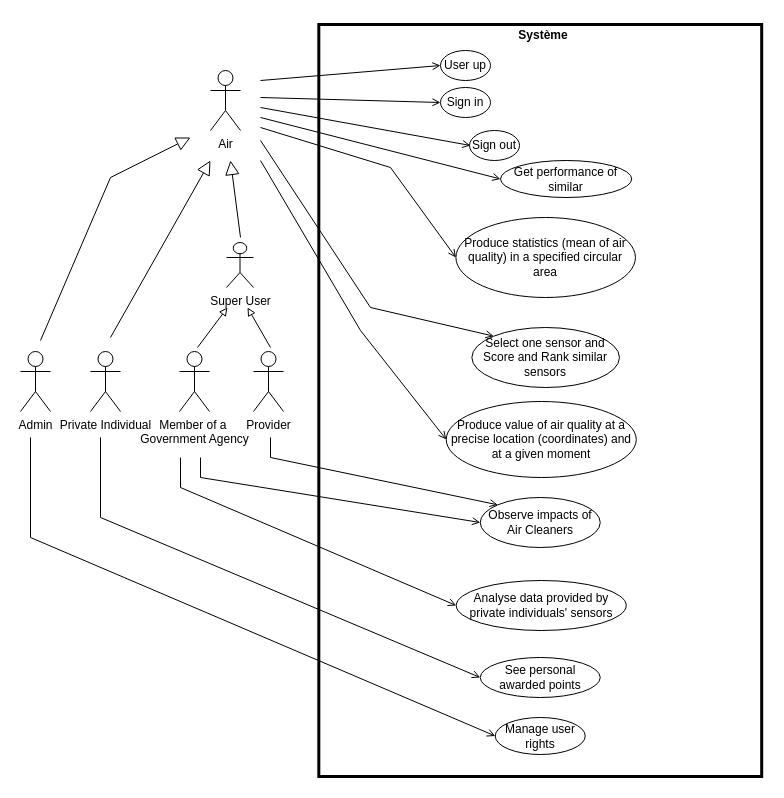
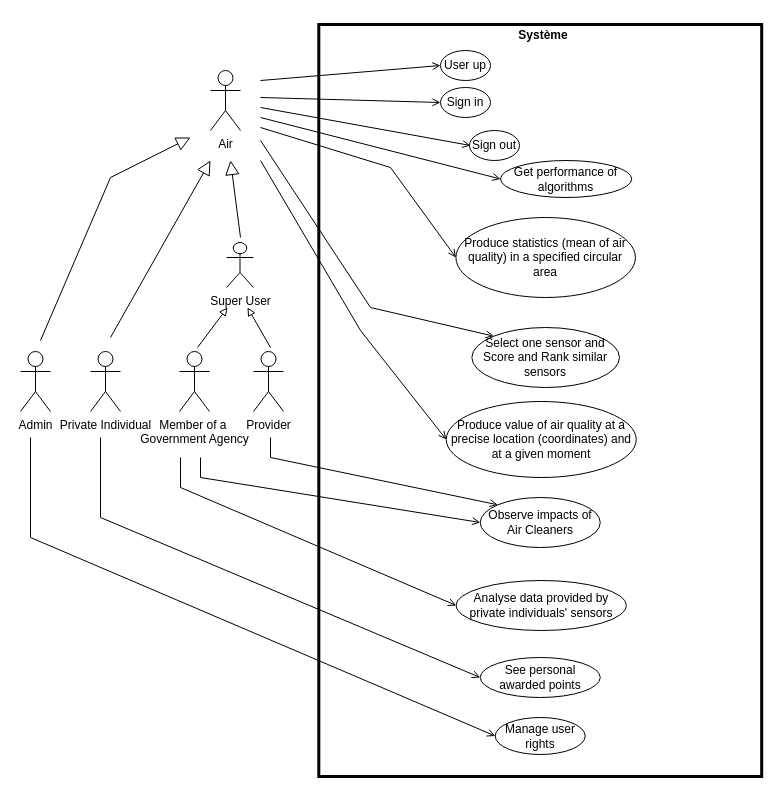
  <mxCell id="0" />
  <mxCell id="1" parent="0" />
  <mxCell id="2" value="Member of a&amp;nbsp;&lt;br&gt;Government Agency" style="shape=umlActor;verticalLabelPosition=bottom;verticalAlign=top;html=1;" parent="1" vertex="1"><mxGeometry x="179" y="351" width="30" height="60" as="geometry" /></mxCell>
  <mxCell id="3" value="Private Individual" style="shape=umlActor;verticalLabelPosition=bottom;verticalAlign=top;html=1;" parent="1" vertex="1"><mxGeometry x="90" y="351" width="30" height="60" as="geometry" /></mxCell>
  <mxCell id="4" value="Provider" style="shape=umlActor;verticalLabelPosition=bottom;verticalAlign=top;html=1;" parent="1" vertex="1"><mxGeometry x="253" y="351" width="30" height="60" as="geometry" /></mxCell>
  <mxCell id="5" value="User up" style="ellipse;whiteSpace=wrap;html=1;" parent="1" vertex="1"><mxGeometry x="440" y="50" width="50" height="30" as="geometry" /></mxCell>
  <mxCell id="6" value="Sign in" style="ellipse;whiteSpace=wrap;html=1;" parent="1" vertex="1"><mxGeometry x="440" y="87" width="50" height="30" as="geometry" /></mxCell>
  <mxCell id="7" value="Sign out" style="ellipse;whiteSpace=wrap;html=1;" parent="1" vertex="1"><mxGeometry x="469" y="130" width="50" height="30" as="geometry" /></mxCell>
  <mxCell id="8" value="Produce value of air quality at a precise location (coordinates) and at a given moment" style="ellipse;whiteSpace=wrap;html=1;" parent="1" vertex="1"><mxGeometry x="445.75" y="401" width="190" height="76" as="geometry" /></mxCell>
  <mxCell id="9" value="Observe impacts of Air Cleaners" style="ellipse;whiteSpace=wrap;html=1;" parent="1" vertex="1"><mxGeometry x="479.75" y="497" width="120" height="50" as="geometry" /></mxCell>
  <mxCell id="10" value="Select one sensor and Score and Rank similar sensors" style="ellipse;whiteSpace=wrap;html=1;" parent="1" vertex="1"><mxGeometry x="471.37" y="327" width="147.63" height="60" as="geometry" /></mxCell>
  <mxCell id="11" value="See personal awarded points" style="ellipse;whiteSpace=wrap;html=1;" parent="1" vertex="1"><mxGeometry x="479.75" y="657" width="120" height="40" as="geometry" /></mxCell>
  <mxCell id="12" value="Analyse data provided by private individuals' sensors" style="ellipse;whiteSpace=wrap;html=1;" parent="1" vertex="1"><mxGeometry x="455.75" y="580" width="170" height="50" as="geometry" /></mxCell>
  <mxCell id="13" value="Système" style="text;html=1;strokeColor=none;fillColor=none;align=center;verticalAlign=middle;whiteSpace=wrap;rounded=0;fontStyle=1" parent="1" vertex="1"><mxGeometry x="512.87" y="20" width="60" height="30" as="geometry" /></mxCell>
  <mxCell id="14" value="" style="endArrow=open;html=1;rounded=0;entryX=0;entryY=0.5;entryDx=0;entryDy=0;endFill=0;" parent="1" target="5" edge="1"><mxGeometry width="50" height="50" relative="1" as="geometry"><mxPoint x="260" y="80" as="sourcePoint" /><mxPoint x="320" y="170" as="targetPoint" /></mxGeometry></mxCell>
  <mxCell id="15" value="" style="endArrow=open;html=1;rounded=0;entryX=0;entryY=0.5;entryDx=0;entryDy=0;endFill=0;" parent="1" target="6" edge="1"><mxGeometry width="50" height="50" relative="1" as="geometry"><mxPoint x="260" y="97" as="sourcePoint" /><mxPoint x="540" y="270" as="targetPoint" /></mxGeometry></mxCell>
  <mxCell id="16" value="" style="endArrow=open;html=1;rounded=0;endFill=0;" parent="1" edge="1"><mxGeometry width="50" height="50" relative="1" as="geometry"><mxPoint x="260" y="107" as="sourcePoint" /><mxPoint x="470" y="145" as="targetPoint" /></mxGeometry></mxCell>
  <mxCell id="17" value="" style="endArrow=open;html=1;rounded=0;entryX=0;entryY=0.5;entryDx=0;entryDy=0;endFill=0;" parent="1" target="9" edge="1"><mxGeometry width="50" height="50" relative="1" as="geometry"><mxPoint x="200" y="457" as="sourcePoint" /><mxPoint x="479" y="429" as="targetPoint" /><Array as="points"><mxPoint x="200" y="477" /></Array></mxGeometry></mxCell>
  <mxCell id="18" value="" style="endArrow=open;html=1;rounded=0;entryX=0;entryY=0;entryDx=0;entryDy=0;endFill=0;" parent="1" target="10" edge="1"><mxGeometry width="50" height="50" relative="1" as="geometry"><mxPoint x="260" y="140" as="sourcePoint" /><mxPoint x="479" y="332" as="targetPoint" /><Array as="points"><mxPoint x="370" y="307" /></Array></mxGeometry></mxCell>
  <mxCell id="19" value="" style="endArrow=open;html=1;rounded=0;entryX=0;entryY=0.5;entryDx=0;entryDy=0;endFill=0;" parent="1" target="12" edge="1"><mxGeometry width="50" height="50" relative="1" as="geometry"><mxPoint x="180" y="457" as="sourcePoint" /><mxPoint x="520.87" y="354" as="targetPoint" /><Array as="points"><mxPoint x="180" y="487" /></Array></mxGeometry></mxCell>
  <mxCell id="20" value="" style="endArrow=open;html=1;rounded=0;endFill=0;entryX=0;entryY=0.5;entryDx=0;entryDy=0;" parent="1" target="11" edge="1"><mxGeometry width="50" height="50" relative="1" as="geometry"><mxPoint x="100" y="437" as="sourcePoint" /><mxPoint x="458.87" y="720" as="targetPoint" /><Array as="points"><mxPoint x="100" y="517" /></Array></mxGeometry></mxCell>
  <mxCell id="21" value="Air" style="shape=umlActor;verticalLabelPosition=bottom;verticalAlign=top;html=1;" parent="1" vertex="1"><mxGeometry x="210" y="70" width="30" height="60" as="geometry" /></mxCell>
  <mxCell id="22" value="Admin" style="shape=umlActor;verticalLabelPosition=bottom;verticalAlign=top;html=1;" parent="1" vertex="1"><mxGeometry x="20" y="351" width="30" height="60" as="geometry" /></mxCell>
  <mxCell id="23" value="" style="endArrow=open;html=1;rounded=0;entryX=0;entryY=0.5;entryDx=0;entryDy=0;endFill=0;" parent="1" target="8" edge="1"><mxGeometry width="50" height="50" relative="1" as="geometry"><mxPoint x="260" y="160" as="sourcePoint" /><mxPoint x="409" y="349" as="targetPoint" /><Array as="points"><mxPoint x="360" y="330" /></Array></mxGeometry></mxCell>
  <mxCell id="24" value="Produce statistics (mean of air quality) in a specified circular area" style="ellipse;whiteSpace=wrap;html=1;" parent="1" vertex="1"><mxGeometry x="455.43" y="217" width="179.5" height="80" as="geometry" /></mxCell>
  <mxCell id="25" value="" style="endArrow=open;html=1;rounded=0;entryX=0;entryY=0.5;entryDx=0;entryDy=0;endFill=0;" parent="1" target="24" edge="1"><mxGeometry width="50" height="50" relative="1" as="geometry"><mxPoint x="260" y="127" as="sourcePoint" /><mxPoint x="447" y="165" as="targetPoint" /><Array as="points"><mxPoint x="390" y="167" /></Array></mxGeometry></mxCell>
  <mxCell id="26" value="" style="endArrow=block;endFill=0;endSize=12;html=1;rounded=0;" parent="1" edge="1"><mxGeometry width="160" relative="1" as="geometry"><mxPoint x="40" y="340" as="sourcePoint" /><mxPoint x="190" y="137" as="targetPoint" /><Array as="points"><mxPoint x="110" y="177" /></Array></mxGeometry></mxCell>
  <mxCell id="27" value="" style="endArrow=block;endFill=0;endSize=12;html=1;rounded=0;" parent="1" edge="1"><mxGeometry width="160" relative="1" as="geometry"><mxPoint x="110" y="337" as="sourcePoint" /><mxPoint x="210" y="160" as="targetPoint" /></mxGeometry></mxCell>
  <mxCell id="28" value="" style="endArrow=block;endFill=0;endSize=12;html=1;rounded=0;" parent="1" edge="1"><mxGeometry width="160" relative="1" as="geometry"><mxPoint x="240" y="237" as="sourcePoint" /><mxPoint x="230" y="160" as="targetPoint" /></mxGeometry></mxCell>
  <mxCell id="29" value="" style="endArrow=open;html=1;rounded=0;endFill=0;entryX=0;entryY=0.5;entryDx=0;entryDy=0;" parent="1" target="30" edge="1"><mxGeometry width="50" height="50" relative="1" as="geometry"><mxPoint x="30" y="437" as="sourcePoint" /><mxPoint x="392" y="767" as="targetPoint" /><Array as="points"><mxPoint x="30" y="537" /></Array></mxGeometry></mxCell>
  <mxCell id="30" value="Manage user rights" style="ellipse;whiteSpace=wrap;html=1;" parent="1" vertex="1"><mxGeometry x="494.75" y="717" width="90" height="37" as="geometry" /></mxCell>
- <mxCell id="31" value="Get performance of similar" style="ellipse;whiteSpace=wrap;html=1;" parent="1" vertex="1"><mxGeometry x="500" y="160" width="131.25" height="37" as="geometry" /></mxCell>
+ <mxCell id="31" value="Get performance of algorithms" style="ellipse;whiteSpace=wrap;html=1;" parent="1" vertex="1"><mxGeometry x="500" y="160" width="131.25" height="37" as="geometry" /></mxCell>
  <mxCell id="32" value="" style="endArrow=open;html=1;rounded=0;entryX=0;entryY=0.5;entryDx=0;entryDy=0;endFill=0;" parent="1" target="31" edge="1"><mxGeometry width="50" height="50" relative="1" as="geometry"><mxPoint x="260" y="117" as="sourcePoint" /><mxPoint x="439" y="115" as="targetPoint" /></mxGeometry></mxCell>
  <mxCell id="33" value="" style="endArrow=open;html=1;rounded=0;endFill=0;entryX=0;entryY=0;entryDx=0;entryDy=0;" parent="1" target="9" edge="1"><mxGeometry width="50" height="50" relative="1" as="geometry"><mxPoint x="270" y="437" as="sourcePoint" /><mxPoint x="490" y="497" as="targetPoint" /><Array as="points"><mxPoint x="270" y="457" /></Array></mxGeometry></mxCell>
  <mxCell id="34" value="" style="rounded=0;whiteSpace=wrap;html=1;fillColor=none;strokeWidth=3;" parent="1" vertex="1"><mxGeometry x="318.32" y="24" width="442.87" height="752" as="geometry" /></mxCell>
  <mxCell id="35" value="Super User" style="shape=umlActor;verticalLabelPosition=bottom;verticalAlign=top;html=1;" parent="1" vertex="1"><mxGeometry x="226" y="242" width="27" height="45" as="geometry" /></mxCell>
  <mxCell id="36" value="" style="endArrow=block;html=1;rounded=0;endFill=0;" parent="1" edge="1"><mxGeometry width="50" height="50" relative="1" as="geometry"><mxPoint x="197" y="347" as="sourcePoint" /><mxPoint x="227" y="307" as="targetPoint" /></mxGeometry></mxCell>
  <mxCell id="37" value="" style="endArrow=block;html=1;rounded=0;endFill=0;" parent="1" edge="1"><mxGeometry width="50" height="50" relative="1" as="geometry"><mxPoint x="270" y="347" as="sourcePoint" /><mxPoint x="247" y="307" as="targetPoint" /></mxGeometry></mxCell>
